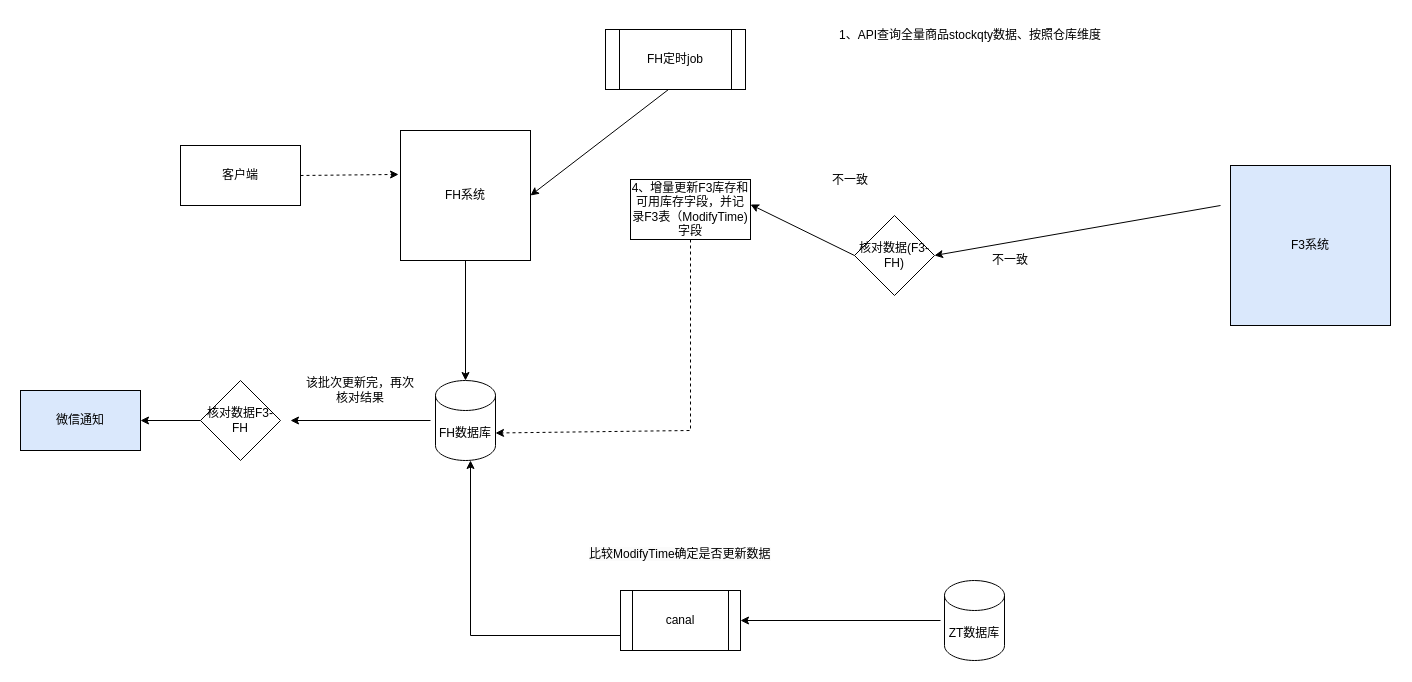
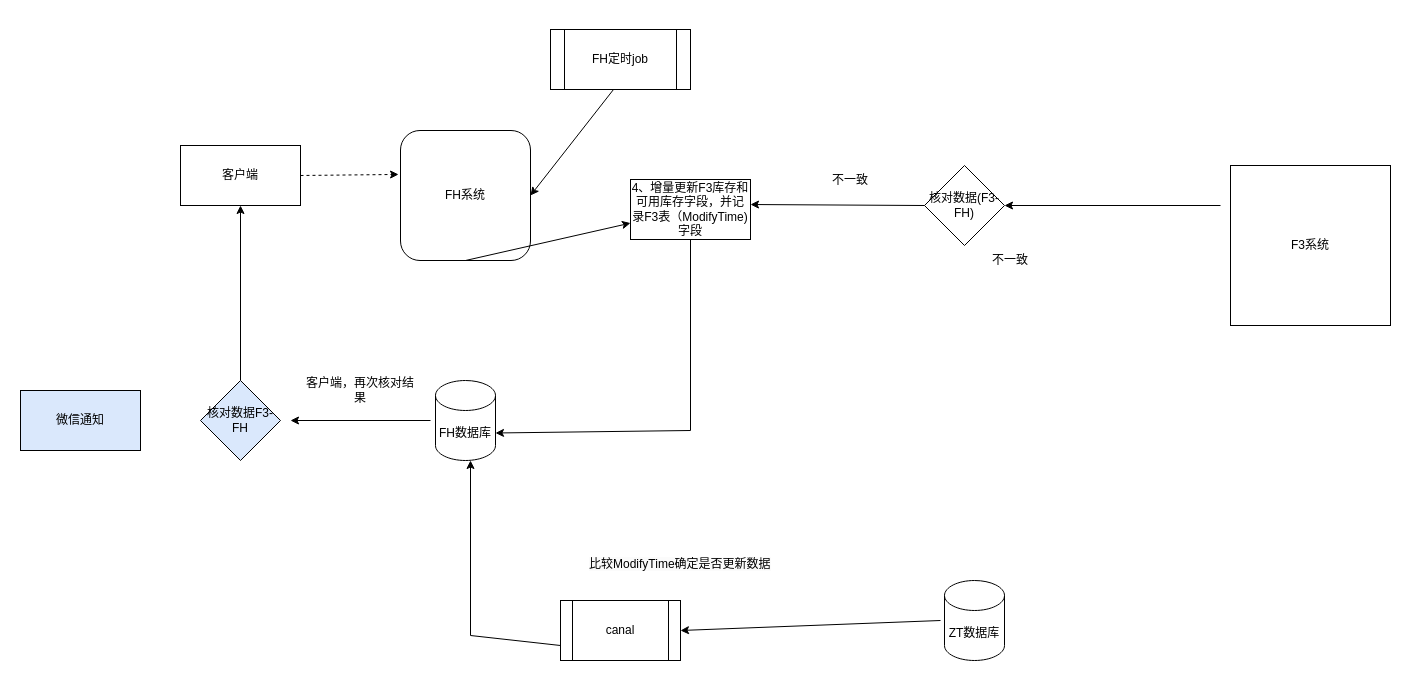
  <mxCell id="0" />
  <mxCell id="1" parent="0" />
- <mxCell id="2" value="FH系统" style="whiteSpace=wrap;html=1;aspect=fixed;" parent="1" vertex="1"><mxGeometry x="400" y="130" width="130" height="130" as="geometry" /></mxCell>
+ <mxCell id="2" value="FH系统" style="whiteSpace=wrap;html=1;aspect=fixed;rounded=1;" parent="1" vertex="1"><mxGeometry x="400" y="130" width="130" height="130" as="geometry" /></mxCell>
  <mxCell id="3" value="FH数据库" style="shape=cylinder3;whiteSpace=wrap;html=1;boundedLbl=1;backgroundOutline=1;size=15;" parent="1" vertex="1"><mxGeometry x="435" y="380" width="60" height="80" as="geometry" /></mxCell>
- <mxCell id="4" value="F3系统" style="whiteSpace=wrap;html=1;aspect=fixed;fillColor=#dae8fc;" parent="1" vertex="1"><mxGeometry x="1230" y="165" width="160" height="160" as="geometry" /></mxCell>
- <mxCell id="5" value="" style="endArrow=classic;html=1;rounded=0;exitX=0.5;exitY=1;exitDx=0;exitDy=0;entryX=0.5;entryY=0;entryDx=0;entryDy=0;entryPerimeter=0;" parent="1" source="2" target="3" edge="1"><mxGeometry width="50" height="50" relative="1" as="geometry"><mxPoint x="920" y="310" as="sourcePoint" /><mxPoint x="970" y="260" as="targetPoint" /></mxGeometry></mxCell>
- <mxCell id="6" value="FH定时job" style="shape=process;whiteSpace=wrap;html=1;backgroundOutline=1;" parent="1" vertex="1"><mxGeometry x="605" y="29" width="140" height="60" as="geometry" /></mxCell>
- <mxCell id="7" value="1、API查询全量商品stockqty数据、按照仓库维度" style="text;html=1;align=center;verticalAlign=middle;whiteSpace=wrap;rounded=0;" parent="1" vertex="1"><mxGeometry x="820" y="20" width="300" height="30" as="geometry" /></mxCell>
+ <mxCell id="4" value="F3系统" style="whiteSpace=wrap;html=1;aspect=fixed;" parent="1" vertex="1"><mxGeometry x="1230" y="165" width="160" height="160" as="geometry" /></mxCell>
+ <mxCell id="5" value="" style="endArrow=classic;html=1;rounded=0;exitX=0.5;exitY=1;exitDx=0;exitDy=0;" parent="1" source="2" target="13" edge="1"><mxGeometry width="50" height="50" relative="1" as="geometry"><mxPoint x="920" y="310" as="sourcePoint" /><mxPoint x="970" y="260" as="targetPoint" /></mxGeometry></mxCell>
+ <mxCell id="6" value="FH定时job" style="shape=process;whiteSpace=wrap;html=1;backgroundOutline=1;" parent="1" vertex="1"><mxGeometry x="550" y="29" width="140" height="60" as="geometry" /></mxCell>
  <mxCell id="8" value="" style="endArrow=classic;html=1;rounded=0;exitX=0.45;exitY=1;exitDx=0;exitDy=0;exitPerimeter=0;entryX=1;entryY=0.5;entryDx=0;entryDy=0;" parent="1" source="6" target="2" edge="1"><mxGeometry width="50" height="50" relative="1" as="geometry"><mxPoint x="970" y="210" as="sourcePoint" /><mxPoint x="1020" y="160" as="targetPoint" /></mxGeometry></mxCell>
  <mxCell id="9" value="客户端" style="whiteSpace=wrap;html=1;rounded=0;" parent="1" vertex="1"><mxGeometry x="180" y="145" width="120" height="60" as="geometry" /></mxCell>
  <mxCell id="10" value="" style="endArrow=classic;html=1;rounded=0;exitX=1;exitY=0.5;exitDx=0;exitDy=0;entryX=-0.015;entryY=0.338;entryDx=0;entryDy=0;entryPerimeter=0;dashed=1;" parent="1" source="9" target="2" edge="1"><mxGeometry width="50" height="50" relative="1" as="geometry"><mxPoint x="710" y="320" as="sourcePoint" /><mxPoint x="760" y="270" as="targetPoint" /></mxGeometry></mxCell>
- <mxCell id="11" value="核对数据(F3-FH)" style="rhombus;whiteSpace=wrap;html=1;" parent="1" vertex="1"><mxGeometry x="854" y="215" width="80" height="80" as="geometry" /></mxCell>
+ <mxCell id="11" value="核对数据(F3-FH)" style="rhombus;whiteSpace=wrap;html=1;" parent="1" vertex="1"><mxGeometry x="924" y="165" width="80" height="80" as="geometry" /></mxCell>
  <mxCell id="12" value="" style="endArrow=classic;html=1;rounded=0;entryX=1;entryY=0.5;entryDx=0;entryDy=0;" parent="1" target="11" edge="1"><mxGeometry width="50" height="50" relative="1" as="geometry"><mxPoint x="1220" y="205" as="sourcePoint" /><mxPoint x="1220" y="230" as="targetPoint" /></mxGeometry></mxCell>
  <mxCell id="13" value="4、增量更新F3库存和可用库存字段，并记录F3表（ModifyTime)字段" style="rounded=0;whiteSpace=wrap;html=1;" parent="1" vertex="1"><mxGeometry x="630" y="179" width="120" height="60" as="geometry" /></mxCell>
  <mxCell id="14" value="" style="endArrow=classic;html=1;rounded=0;entryX=1;entryY=0.417;entryDx=0;entryDy=0;entryPerimeter=0;exitX=0;exitY=0.5;exitDx=0;exitDy=0;" parent="1" source="11" target="13" edge="1"><mxGeometry width="50" height="50" relative="1" as="geometry"><mxPoint x="860" y="170" as="sourcePoint" /><mxPoint x="870" y="270" as="targetPoint" /><Array as="points" /></mxGeometry></mxCell>
- <mxCell id="15" value="" style="endArrow=classic;html=1;rounded=0;entryX=1;entryY=0;entryDx=0;entryDy=52.5;entryPerimeter=0;exitX=0.5;exitY=1;exitDx=0;exitDy=0;dashed=1;" parent="1" source="13" target="3" edge="1"><mxGeometry width="50" height="50" relative="1" as="geometry"><mxPoint x="580" y="460" as="sourcePoint" /><mxPoint x="700" y="360" as="targetPoint" /><Array as="points"><mxPoint x="690" y="430" /></Array></mxGeometry></mxCell>
- <mxCell id="16" value="&lt;span style=&quot;color: rgb(0, 0, 0); font-family: Helvetica; font-size: 12px; font-style: normal; font-variant-ligatures: normal; font-variant-caps: normal; font-weight: 400; letter-spacing: normal; orphans: 2; text-align: center; text-indent: 0px; text-transform: none; widows: 2; word-spacing: 0px; -webkit-text-stroke-width: 0px; white-space: normal; background-color: rgb(251, 251, 251); text-decoration-thickness: initial; text-decoration-style: initial; text-decoration-color: initial; display: inline !important; float: none;&quot;&gt;比较ModifyTime确定是否更新数据&lt;/span&gt;" style="text;whiteSpace=wrap;html=1;" parent="1" vertex="1"><mxGeometry x="587" y="540" width="220" height="40" as="geometry" /></mxCell>
- <mxCell id="17" value="canal" style="shape=process;whiteSpace=wrap;html=1;backgroundOutline=1;" parent="1" vertex="1"><mxGeometry x="620" y="590" width="120" height="60" as="geometry" /></mxCell>
+ <mxCell id="15" value="" style="endArrow=classic;html=1;rounded=0;entryX=1;entryY=0;entryDx=0;entryDy=52.5;entryPerimeter=0;exitX=0.5;exitY=1;exitDx=0;exitDy=0;" parent="1" source="13" target="3" edge="1"><mxGeometry width="50" height="50" relative="1" as="geometry"><mxPoint x="580" y="460" as="sourcePoint" /><mxPoint x="700" y="360" as="targetPoint" /><Array as="points"><mxPoint x="690" y="430" /></Array></mxGeometry></mxCell>
+ <mxCell id="16" value="&lt;span style=&quot;color: rgb(0, 0, 0); font-family: Helvetica; font-size: 12px; font-style: normal; font-variant-ligatures: normal; font-variant-caps: normal; font-weight: 400; letter-spacing: normal; orphans: 2; text-align: center; text-indent: 0px; text-transform: none; widows: 2; word-spacing: 0px; -webkit-text-stroke-width: 0px; white-space: normal; background-color: rgb(251, 251, 251); text-decoration-thickness: initial; text-decoration-style: initial; text-decoration-color: initial; display: inline !important; float: none;&quot;&gt;比较ModifyTime确定是否更新数据&lt;/span&gt;" style="text;whiteSpace=wrap;html=1;" parent="1" vertex="1"><mxGeometry x="587" y="550" width="220" height="40" as="geometry" /></mxCell>
+ <mxCell id="17" value="canal" style="shape=process;whiteSpace=wrap;html=1;backgroundOutline=1;" parent="1" vertex="1"><mxGeometry x="560" y="600" width="120" height="60" as="geometry" /></mxCell>
  <mxCell id="18" value="" style="endArrow=classic;html=1;rounded=0;entryX=1;entryY=0.5;entryDx=0;entryDy=0;exitX=0;exitY=0.5;exitDx=0;exitDy=0;" parent="1" target="17" edge="1"><mxGeometry width="50" height="50" relative="1" as="geometry"><mxPoint x="940" y="620" as="sourcePoint" /><mxPoint x="900" y="630" as="targetPoint" /></mxGeometry></mxCell>
  <mxCell id="19" value="" style="endArrow=classic;html=1;rounded=0;exitX=0;exitY=0.75;exitDx=0;exitDy=0;" parent="1" source="17" edge="1"><mxGeometry width="50" height="50" relative="1" as="geometry"><mxPoint x="420" y="510" as="sourcePoint" /><mxPoint x="470" y="460" as="targetPoint" /><Array as="points"><mxPoint x="470" y="635" /></Array></mxGeometry></mxCell>
  <mxCell id="20" value="ZT数据库" style="shape=cylinder3;whiteSpace=wrap;html=1;boundedLbl=1;backgroundOutline=1;size=15;" parent="1" vertex="1"><mxGeometry x="944" y="580" width="60" height="80" as="geometry" /></mxCell>
  <mxCell id="21" value="" style="endArrow=classic;html=1;rounded=0;entryX=1;entryY=0.5;entryDx=0;entryDy=0;" edge="1" parent="1"><mxGeometry width="50" height="50" relative="1" as="geometry"><mxPoint x="430" y="420" as="sourcePoint" /><mxPoint x="290" y="420" as="targetPoint" /></mxGeometry></mxCell>
- <mxCell id="22" style="edgeStyle=orthogonalEdgeStyle;rounded=0;orthogonalLoop=1;jettySize=auto;html=1;entryX=1;entryY=0.5;entryDx=0;entryDy=0;" edge="1" parent="1" source="23" target="24"><mxGeometry relative="1" as="geometry" /></mxCell>
- <mxCell id="23" value="核对数据F3-FH" style="rhombus;whiteSpace=wrap;html=1;" vertex="1" parent="1"><mxGeometry x="200" y="380" width="80" height="80" as="geometry" /></mxCell>
+ <mxCell id="22" style="edgeStyle=orthogonalEdgeStyle;rounded=0;orthogonalLoop=1;jettySize=auto;html=1;" edge="1" parent="1" source="23" target="9"><mxGeometry relative="1" as="geometry" /></mxCell>
+ <mxCell id="23" value="核对数据F3-FH" style="rhombus;whiteSpace=wrap;html=1;fillColor=#dae8fc;" vertex="1" parent="1"><mxGeometry x="200" y="380" width="80" height="80" as="geometry" /></mxCell>
  <mxCell id="24" value="微信通知" style="rounded=0;whiteSpace=wrap;html=1;fillColor=#dae8fc;" vertex="1" parent="1"><mxGeometry x="20" y="390" width="120" height="60" as="geometry" /></mxCell>
- <mxCell id="25" value="该批次更新完，再次核对结果" style="text;html=1;align=center;verticalAlign=middle;whiteSpace=wrap;rounded=0;" vertex="1" parent="1"><mxGeometry x="300" y="360" width="120" height="60" as="geometry" /></mxCell>
+ <mxCell id="25" value="客户端，再次核对结果" style="text;html=1;align=center;verticalAlign=middle;whiteSpace=wrap;rounded=0;" vertex="1" parent="1"><mxGeometry x="300" y="360" width="120" height="60" as="geometry" /></mxCell>
  <mxCell id="26" value="不一致" style="text;html=1;align=center;verticalAlign=middle;whiteSpace=wrap;rounded=0;" vertex="1" parent="1"><mxGeometry x="820" y="165" width="60" height="30" as="geometry" /></mxCell>
  <mxCell id="27" value="不一致" style="text;html=1;align=center;verticalAlign=middle;whiteSpace=wrap;rounded=0;" vertex="1" parent="1"><mxGeometry x="980" y="245" width="60" height="30" as="geometry" /></mxCell>
